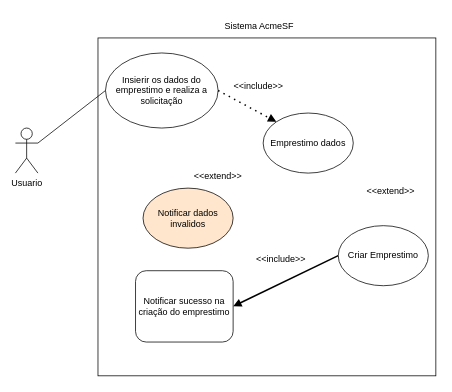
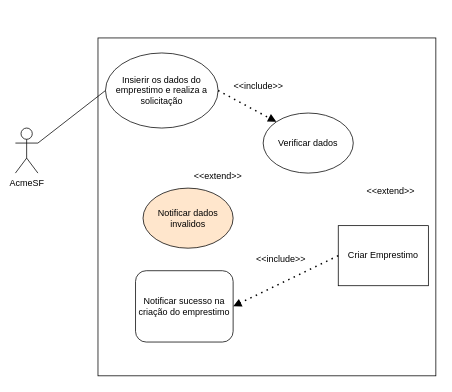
  <mxCell id="0" />
  <mxCell id="1" parent="0" />
  <mxCell id="2" value="" style="whiteSpace=wrap;html=1;aspect=fixed;" parent="1" vertex="1"><mxGeometry x="130" y="50" width="450" height="450" as="geometry" /></mxCell>
- <mxCell id="3" value="Usuario" style="shape=umlActor;verticalLabelPosition=bottom;verticalAlign=top;html=1;outlineConnect=0;" parent="1" vertex="1"><mxGeometry x="20" y="170" width="30" height="60" as="geometry" /></mxCell>
+ <mxCell id="3" value="AcmeSF" style="shape=umlActor;verticalLabelPosition=bottom;verticalAlign=top;html=1;outlineConnect=0;" parent="1" vertex="1"><mxGeometry x="20" y="170" width="30" height="60" as="geometry" /></mxCell>
  <mxCell id="4" value="Insierir os dados do emprestimo e realiza a solicitação" style="ellipse;whiteSpace=wrap;html=1;" parent="1" vertex="1"><mxGeometry x="140" y="70" width="150" height="100" as="geometry" /></mxCell>
  <mxCell id="5" value="" style="endArrow=none;html=1;rounded=0;exitX=1;exitY=0.333;exitDx=0;exitDy=0;exitPerimeter=0;entryX=0;entryY=0.5;entryDx=0;entryDy=0;" parent="1" source="3" target="4" edge="1"><mxGeometry width="50" height="50" relative="1" as="geometry"><mxPoint x="350" y="250" as="sourcePoint" /><mxPoint x="400" y="200" as="targetPoint" /></mxGeometry></mxCell>
  <mxCell id="6" value="" style="endArrow=block;dashed=1;html=1;dashPattern=1 3;strokeWidth=2;rounded=0;endFill=1;exitX=1;exitY=0.5;exitDx=0;exitDy=0;entryX=0;entryY=0;entryDx=0;entryDy=0;" parent="1" source="4" target="8" edge="1"><mxGeometry width="50" height="50" relative="1" as="geometry"><mxPoint x="350" y="250" as="sourcePoint" /><mxPoint x="380" y="180" as="targetPoint" /></mxGeometry></mxCell>
  <mxCell id="7" value="&amp;lt;&amp;lt;include&amp;gt;&amp;gt;" style="text;html=1;align=center;verticalAlign=middle;whiteSpace=wrap;rounded=0;" parent="1" vertex="1"><mxGeometry x="314" y="100" width="60" height="30" as="geometry" /></mxCell>
- <mxCell id="8" value="Emprestimo dados" style="ellipse;whiteSpace=wrap;html=1;" parent="1" vertex="1"><mxGeometry x="350" y="150" width="120" height="80" as="geometry" /></mxCell>
+ <mxCell id="8" value="Verificar dados" style="ellipse;whiteSpace=wrap;html=1;" parent="1" vertex="1"><mxGeometry x="350" y="150" width="120" height="80" as="geometry" /></mxCell>
  <mxCell id="9" value="Notificar dados invalidos" style="ellipse;whiteSpace=wrap;html=1;fillColor=#ffe6cc;" parent="1" vertex="1"><mxGeometry x="190" y="250" width="120" height="80" as="geometry" /></mxCell>
- <mxCell id="10" value="Criar Emprestimo" style="ellipse;whiteSpace=wrap;html=1;" parent="1" vertex="1"><mxGeometry x="450" y="300" width="120" height="80" as="geometry" /></mxCell>
+ <mxCell id="10" value="Criar Emprestimo" style="whiteSpace=wrap;html=1;rounded=0;" parent="1" vertex="1"><mxGeometry x="450" y="300" width="120" height="80" as="geometry" /></mxCell>
  <mxCell id="11" value="&amp;lt;&amp;lt;extend&amp;gt;&amp;gt;" style="text;html=1;align=center;verticalAlign=middle;whiteSpace=wrap;rounded=0;" parent="1" vertex="1"><mxGeometry x="260" y="220" width="60" height="30" as="geometry" /></mxCell>
  <mxCell id="12" value="&amp;lt;&amp;lt;extend&amp;gt;&amp;gt;" style="text;html=1;align=center;verticalAlign=middle;whiteSpace=wrap;rounded=0;" parent="1" vertex="1"><mxGeometry x="490" y="240" width="60" height="30" as="geometry" /></mxCell>
  <mxCell id="13" value="Notificar sucesso na criação do emprestimo" style="whiteSpace=wrap;html=1;rounded=1;" parent="1" vertex="1"><mxGeometry x="180" y="360" width="130" height="95" as="geometry" /></mxCell>
- <mxCell id="14" value="" style="endArrow=block;dashed=0;html=1;dashPattern=1 3;strokeWidth=2;rounded=0;endFill=1;exitX=0;exitY=0.5;exitDx=0;exitDy=0;entryX=1;entryY=0.5;entryDx=0;entryDy=0;" parent="1" source="10" target="13" edge="1"><mxGeometry width="50" height="50" relative="1" as="geometry"><mxPoint x="350" y="390" as="sourcePoint" /><mxPoint x="428" y="422" as="targetPoint" /></mxGeometry></mxCell>
+ <mxCell id="14" value="" style="endArrow=block;dashed=1;html=1;dashPattern=1 3;strokeWidth=2;rounded=0;endFill=1;exitX=0;exitY=0.5;exitDx=0;exitDy=0;entryX=1;entryY=0.5;entryDx=0;entryDy=0;" parent="1" source="10" target="13" edge="1"><mxGeometry width="50" height="50" relative="1" as="geometry"><mxPoint x="350" y="390" as="sourcePoint" /><mxPoint x="428" y="422" as="targetPoint" /></mxGeometry></mxCell>
  <mxCell id="15" value="&amp;lt;&amp;lt;include&amp;gt;&amp;gt;" style="text;html=1;align=center;verticalAlign=middle;whiteSpace=wrap;rounded=0;" parent="1" vertex="1"><mxGeometry x="344" y="330" width="60" height="30" as="geometry" /></mxCell>
- <mxCell id="16" value="Sistema AcmeSF" style="text;html=1;align=center;verticalAlign=middle;whiteSpace=wrap;rounded=0;" parent="1" vertex="1"><mxGeometry x="240" y="20" width="210" height="30" as="geometry" /></mxCell>
